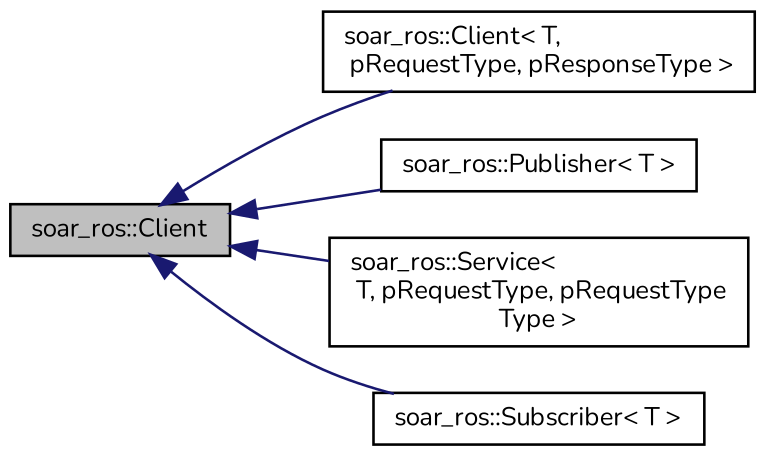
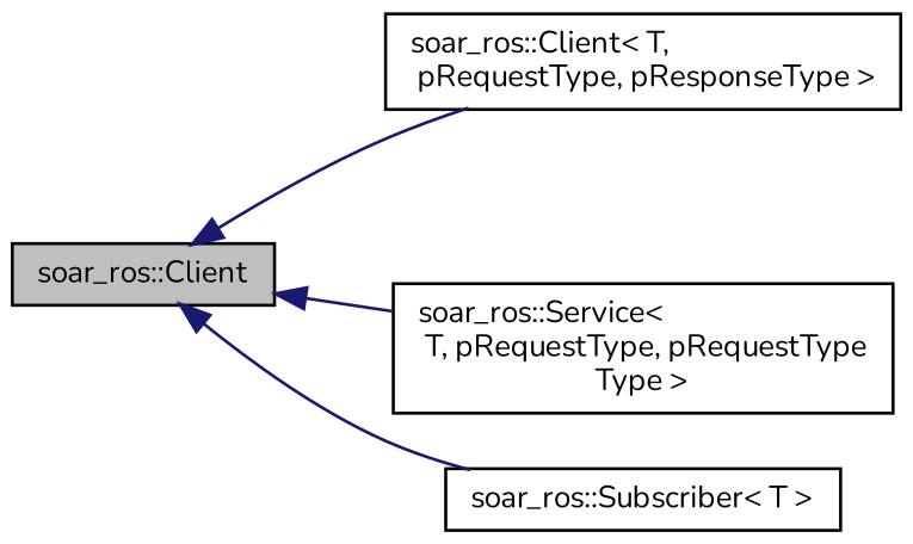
  digraph {
    fontname=Nunito
    rankdir=LR
    node [color=black fillcolor=white fontname=Nunito fontsize=10 shape=record style=filled]
    edge [color=midnightblue dir=back fontname=Nunito fontsize=10 labelfontname=Helvetica labelfontsize=10 style=solid]
    n1 [fillcolor=grey75 fontcolor=black height=0.2 label="soar_ros::Client" width=0.4]
    n2 [height=0.2 label="soar_ros::Client\< T,\l pRequestType, pResponseType \>" width=0.4]
-   n3 [height=0.2 label="soar_ros::Publisher\< T \>" width=0.4]
    n4 [height=0.2 label="soar_ros::Service\<\l T, pRequestType, pRequestType\lType \>" width=0.4]
    n5 [height=0.2 label="soar_ros::Subscriber\< T \>" width=0.4]
    n1 -> n2
-   n1 -> n3
    n1 -> n4
    n1 -> n5
  }
